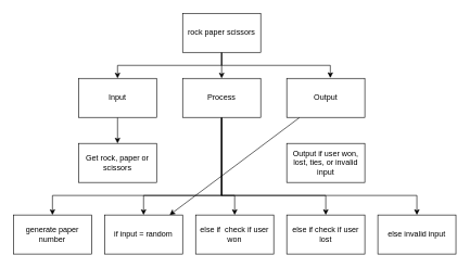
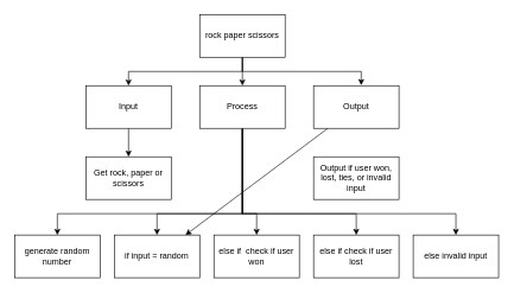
  <mxCell id="0" />
  <mxCell id="1" parent="0" />
  <mxCell id="2" style="edgeStyle=none;html=1;entryX=0.5;entryY=0;entryDx=0;entryDy=0;" edge="1" parent="1" source="5" target="18"><mxGeometry relative="1" as="geometry" /></mxCell>
  <mxCell id="3" style="edgeStyle=none;html=1;entryX=0.558;entryY=-0.011;entryDx=0;entryDy=0;entryPerimeter=0;rounded=0;" edge="1" parent="1" target="11"><mxGeometry relative="1" as="geometry"><mxPoint x="340" y="80" as="sourcePoint" /><Array as="points"><mxPoint x="340" y="100" /><mxPoint x="507" y="100" /></Array></mxGeometry></mxCell>
  <mxCell id="4" style="edgeStyle=none;html=1;entryX=0.5;entryY=0;entryDx=0;entryDy=0;rounded=0;" edge="1" parent="1" source="5" target="8"><mxGeometry relative="1" as="geometry"><Array as="points"><mxPoint x="340" y="100" /><mxPoint x="180" y="100" /></Array></mxGeometry></mxCell>
  <mxCell id="5" value="rock paper scissors" style="rounded=0;whiteSpace=wrap;html=1;" vertex="1" parent="1"><mxGeometry x="280" y="20" width="120" height="60" as="geometry" /></mxCell>
  <mxCell id="6" value="Get rock, paper or scissors" style="rounded=0;whiteSpace=wrap;html=1;" vertex="1" parent="1"><mxGeometry x="120" y="220" width="120" height="60" as="geometry" /></mxCell>
  <mxCell id="7" style="edgeStyle=none;rounded=0;html=1;entryX=0.5;entryY=0;entryDx=0;entryDy=0;" edge="1" parent="1" source="8" target="6"><mxGeometry relative="1" as="geometry" /></mxCell>
  <mxCell id="8" value="Input" style="rounded=0;whiteSpace=wrap;html=1;" vertex="1" parent="1"><mxGeometry x="120" y="120" width="120" height="60" as="geometry" /></mxCell>
  <mxCell id="9" value="Output if user won, lost, ties, or invalid input" style="rounded=0;whiteSpace=wrap;html=1;" vertex="1" parent="1"><mxGeometry x="440" y="220" width="120" height="60" as="geometry" /></mxCell>
  <mxCell id="10" style="edgeStyle=none;rounded=0;html=1;" edge="1" parent="1" source="11" target="19"><mxGeometry relative="1" as="geometry" /></mxCell>
  <mxCell id="11" value="Output" style="rounded=0;whiteSpace=wrap;html=1;" vertex="1" parent="1"><mxGeometry x="440" y="120" width="120" height="60" as="geometry" /></mxCell>
- <mxCell id="12" value="generate paper number" style="rounded=0;whiteSpace=wrap;html=1;" vertex="1" parent="1"><mxGeometry x="20" y="330" width="120" height="60" as="geometry" /></mxCell>
+ <mxCell id="12" value="generate random number" style="rounded=0;whiteSpace=wrap;html=1;" vertex="1" parent="1"><mxGeometry x="20" y="330" width="120" height="60" as="geometry" /></mxCell>
  <mxCell id="13" style="edgeStyle=none;rounded=0;html=1;entryX=0.5;entryY=0;entryDx=0;entryDy=0;" edge="1" parent="1" source="18" target="12"><mxGeometry relative="1" as="geometry"><Array as="points"><mxPoint x="340" y="300" /><mxPoint x="80" y="300" /></Array></mxGeometry></mxCell>
  <mxCell id="14" style="edgeStyle=none;rounded=0;html=1;" edge="1" parent="1" source="18" target="19"><mxGeometry relative="1" as="geometry"><Array as="points"><mxPoint x="340" y="300" /><mxPoint x="220" y="300" /></Array></mxGeometry></mxCell>
  <mxCell id="15" style="edgeStyle=none;rounded=0;html=1;" edge="1" parent="1" source="18" target="22"><mxGeometry relative="1" as="geometry"><Array as="points"><mxPoint x="340" y="300" /><mxPoint x="360" y="300" /></Array></mxGeometry></mxCell>
  <mxCell id="16" style="edgeStyle=none;rounded=0;html=1;entryX=0.5;entryY=0;entryDx=0;entryDy=0;" edge="1" parent="1" source="18" target="21"><mxGeometry relative="1" as="geometry"><Array as="points"><mxPoint x="340" y="300" /><mxPoint x="500" y="300" /></Array></mxGeometry></mxCell>
  <mxCell id="17" style="edgeStyle=none;rounded=0;html=1;entryX=0.5;entryY=0;entryDx=0;entryDy=0;" edge="1" parent="1" source="18" target="20"><mxGeometry relative="1" as="geometry"><Array as="points"><mxPoint x="340" y="300" /><mxPoint x="640" y="300" /></Array></mxGeometry></mxCell>
  <mxCell id="18" value="Process" style="rounded=0;whiteSpace=wrap;html=1;" vertex="1" parent="1"><mxGeometry x="280" y="120" width="120" height="60" as="geometry" /></mxCell>
  <mxCell id="19" value="if input = random" style="rounded=0;whiteSpace=wrap;html=1;" vertex="1" parent="1"><mxGeometry x="160" y="330" width="120" height="60" as="geometry" /></mxCell>
  <mxCell id="20" value="else invalid input" style="rounded=0;whiteSpace=wrap;html=1;" vertex="1" parent="1"><mxGeometry x="580" y="330" width="120" height="60" as="geometry" /></mxCell>
  <mxCell id="21" value="else if check if user lost" style="rounded=0;whiteSpace=wrap;html=1;" vertex="1" parent="1"><mxGeometry x="440" y="330" width="120" height="60" as="geometry" /></mxCell>
  <mxCell id="22" value="else if&amp;nbsp; check if user won" style="rounded=0;whiteSpace=wrap;html=1;" vertex="1" parent="1"><mxGeometry x="300" y="330" width="120" height="60" as="geometry" /></mxCell>
